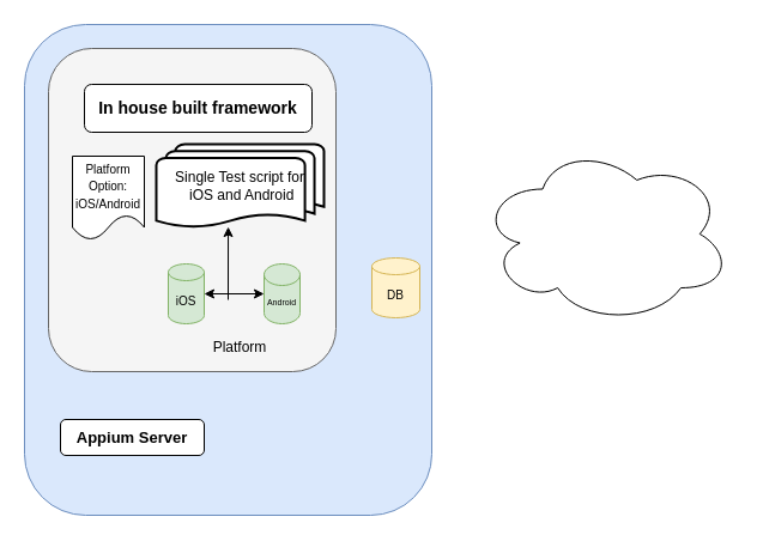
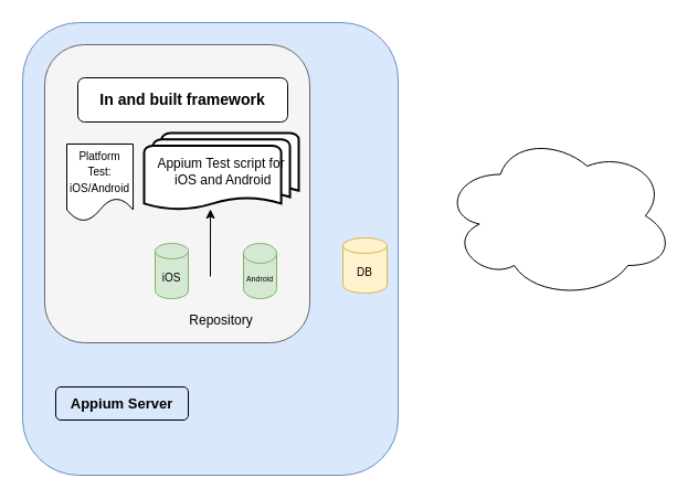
  <mxCell id="0" />
  <mxCell id="1" parent="0" />
  <mxCell id="2" value="" style="rounded=1;whiteSpace=wrap;html=1;fontSize=10;fillColor=#dae8fc;strokeColor=#6c8ebf;" vertex="1" parent="1"><mxGeometry x="20" y="20" width="340" height="410" as="geometry" /></mxCell>
  <mxCell id="3" value="" style="rounded=1;whiteSpace=wrap;html=1;fillColor=#f5f5f5;strokeColor=#666666;fontColor=#333333;" vertex="1" parent="1"><mxGeometry x="40" y="40" width="240" height="270" as="geometry" /></mxCell>
- <mxCell id="4" value="&lt;b&gt;&lt;font style=&quot;font-size: 14px&quot;&gt;In house built framework&lt;/font&gt;&lt;/b&gt;" style="rounded=1;whiteSpace=wrap;html=1;" vertex="1" parent="1"><mxGeometry x="70" y="70" width="190" height="40" as="geometry" /></mxCell>
- <mxCell id="5" value="&lt;font style=&quot;font-size: 10px&quot;&gt;Platform Option: iOS/Android&lt;/font&gt;" style="shape=document;whiteSpace=wrap;html=1;boundedLbl=1;" vertex="1" parent="1"><mxGeometry x="60" y="130" width="60" height="70" as="geometry" /></mxCell>
+ <mxCell id="4" value="&lt;b&gt;&lt;font style=&quot;font-size: 14px&quot;&gt;In and built framework&lt;/font&gt;&lt;/b&gt;" style="rounded=1;whiteSpace=wrap;html=1;" vertex="1" parent="1"><mxGeometry x="70" y="70" width="190" height="40" as="geometry" /></mxCell>
+ <mxCell id="5" value="&lt;font style=&quot;font-size: 10px&quot;&gt;Platform Test: iOS/Android&lt;/font&gt;" style="shape=document;whiteSpace=wrap;html=1;boundedLbl=1;" vertex="1" parent="1"><mxGeometry x="60" y="130" width="60" height="70" as="geometry" /></mxCell>
  <mxCell id="6" value="iOS" style="shape=cylinder3;whiteSpace=wrap;html=1;boundedLbl=1;backgroundOutline=1;size=7;fillColor=#d5e8d4;strokeColor=#82b366;fontSize=10;" vertex="1" parent="1"><mxGeometry x="140" y="220" width="30" height="50" as="geometry" /></mxCell>
- <mxCell id="7" value="Platform" style="text;html=1;strokeColor=none;fillColor=none;align=center;verticalAlign=middle;whiteSpace=wrap;rounded=0;" vertex="1" parent="1"><mxGeometry x="180" y="280" width="40" height="20" as="geometry" /></mxCell>
+ <mxCell id="7" value="Repository" style="text;html=1;strokeColor=none;fillColor=none;align=center;verticalAlign=middle;whiteSpace=wrap;rounded=0;" vertex="1" parent="1"><mxGeometry x="180" y="280" width="40" height="20" as="geometry" /></mxCell>
  <mxCell id="8" value="Android" style="shape=cylinder3;whiteSpace=wrap;html=1;boundedLbl=1;backgroundOutline=1;size=9;fillColor=#d5e8d4;strokeColor=#82b366;fontSize=7;" vertex="1" parent="1"><mxGeometry x="220" y="220" width="30" height="50" as="geometry" /></mxCell>
- <mxCell id="9" value="&lt;span style=&quot;font-size: 12px&quot;&gt;Single Test script for&lt;br&gt;&amp;nbsp;iOS and Android&lt;/span&gt;" style="strokeWidth=2;html=1;shape=mxgraph.flowchart.multi-document;whiteSpace=wrap;fontSize=10;" vertex="1" parent="1"><mxGeometry x="130" y="120" width="140" height="70" as="geometry" /></mxCell>
- <mxCell id="10" value="" style="endArrow=classic;startArrow=classic;html=1;fontSize=10;exitX=1;exitY=0.5;exitDx=0;exitDy=0;exitPerimeter=0;entryX=0;entryY=0.5;entryDx=0;entryDy=0;entryPerimeter=0;" edge="1" parent="1" source="6" target="8"><mxGeometry width="50" height="50" relative="1" as="geometry"><mxPoint x="200" y="220" as="sourcePoint" /><mxPoint x="250" y="170" as="targetPoint" /></mxGeometry></mxCell>
+ <mxCell id="9" value="&lt;span style=&quot;font-size: 12px&quot;&gt;Appium Test script for&lt;br&gt;&amp;nbsp;iOS and Android&lt;/span&gt;" style="strokeWidth=2;html=1;shape=mxgraph.flowchart.multi-document;whiteSpace=wrap;fontSize=10;" vertex="1" parent="1"><mxGeometry x="130" y="120" width="140" height="70" as="geometry" /></mxCell>
  <mxCell id="11" value="" style="endArrow=classic;html=1;fontSize=10;entryX=0.429;entryY=0.986;entryDx=0;entryDy=0;entryPerimeter=0;" edge="1" parent="1" target="9"><mxGeometry width="50" height="50" relative="1" as="geometry"><mxPoint x="190" y="250" as="sourcePoint" /><mxPoint x="250" y="170" as="targetPoint" /></mxGeometry></mxCell>
  <mxCell id="12" value="DB" style="shape=cylinder3;whiteSpace=wrap;html=1;boundedLbl=1;backgroundOutline=1;size=7;fontSize=10;fillColor=#fff2cc;strokeColor=#d6b656;" vertex="1" parent="1"><mxGeometry x="310" y="215" width="40" height="50" as="geometry" /></mxCell>
- <mxCell id="13" value="&lt;b&gt;&lt;font style=&quot;font-size: 13px&quot;&gt;Appium Server&lt;/font&gt;&lt;/b&gt;" style="rounded=1;whiteSpace=wrap;html=1;fontSize=10;" vertex="1" parent="1"><mxGeometry x="50" y="350" width="120" height="30" as="geometry" /></mxCell>
+ <mxCell id="13" value="&lt;b&gt;&lt;font style=&quot;font-size: 13px&quot;&gt;Appium Server&lt;/font&gt;&lt;/b&gt;" style="rounded=1;whiteSpace=wrap;html=1;fontSize=10;fillColor=#dae8fc;" vertex="1" parent="1"><mxGeometry x="50" y="350" width="120" height="30" as="geometry" /></mxCell>
  <mxCell id="14" value="" style="ellipse;shape=cloud;whiteSpace=wrap;html=1;fontSize=10;" vertex="1" parent="1"><mxGeometry x="400" y="120" width="210" height="150" as="geometry" /></mxCell>
